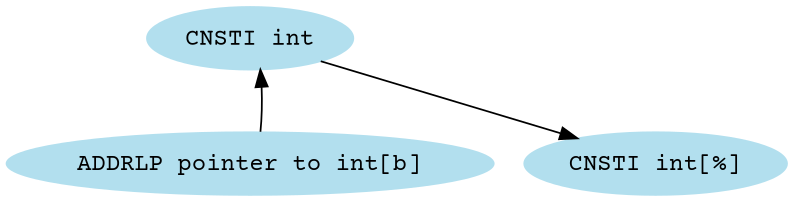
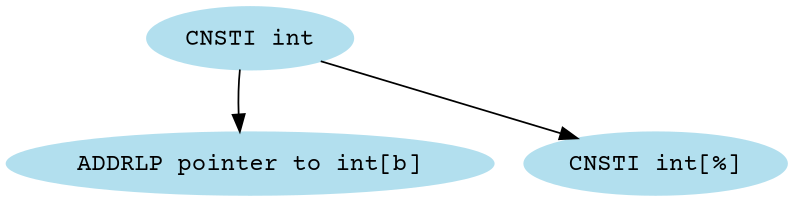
  digraph {
    fontname="Courier Prime"
    node [color=lightblue2 fontname="Courier Prime" style=filled]
    edge [fontname="Courier Prime"]
    n1 [label="CNSTI int"]
    n2 [label="ADDRLP pointer to int\[b\]"]
    n3 [label="CNSTI int\[%\]"]
-   n2 -> n1
+   n1 -> n2
    n1 -> n3
  }
